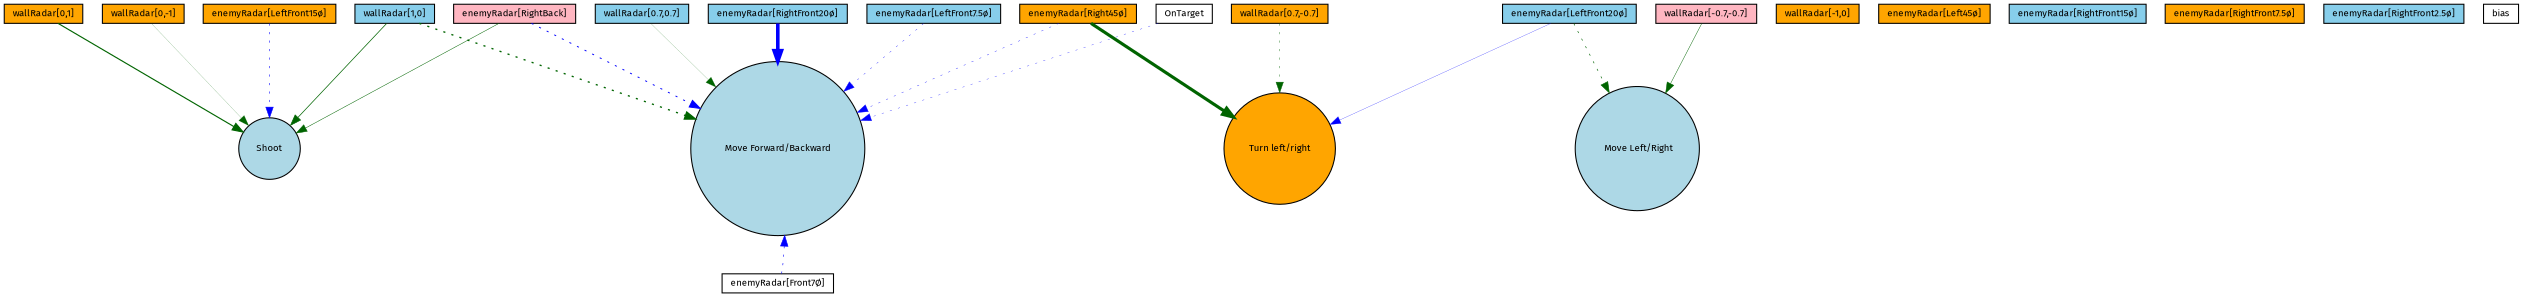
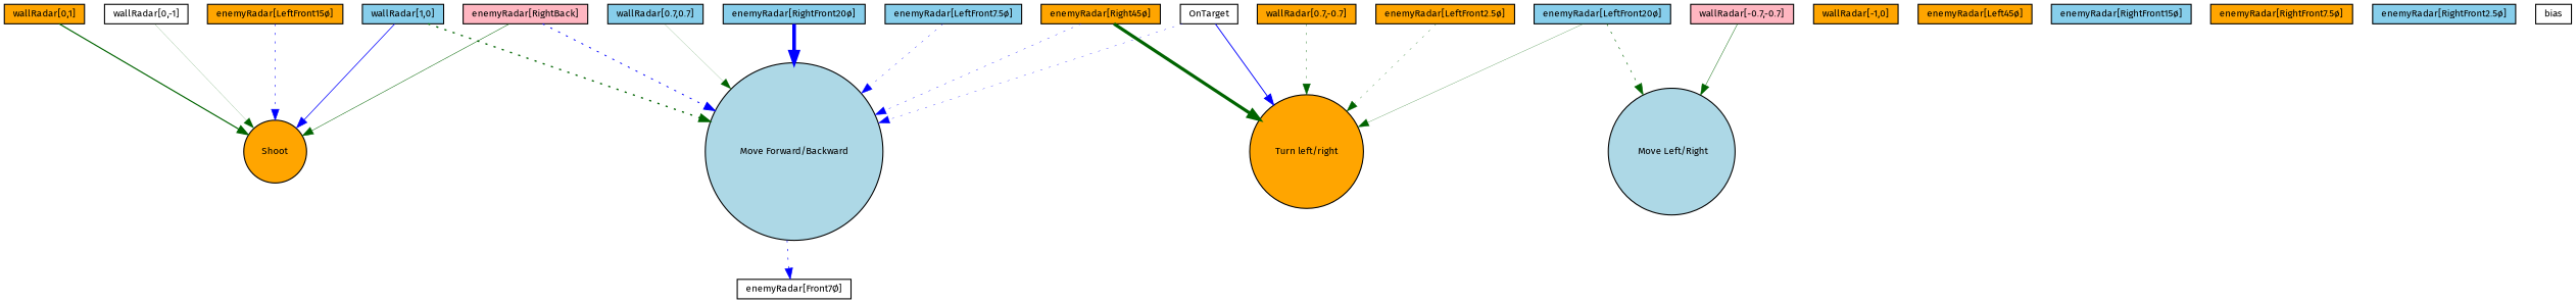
  digraph {
    fontname="Fira Sans"
    node [fillcolor=orange fontname="Fira Sans" fontsize=9 shape=box style=filled]
    edge [color=darkgreen fontname="Fira Sans" style=solid]
    "wallRadar[1,0]" [fillcolor=skyblue height=0.2 width=0.2]
-   Shoot [fillcolor=lightblue height=0.2 shape=circle width=0.2]
+   Shoot [height=0.2 shape=circle width=0.2]
    "Move Forward/Backward" [fillcolor=lightblue height=0.2 shape=circle width=0.2]
    "wallRadar[0,1]" [height=0.2 width=0.2]
    "wallRadar[-1,0]" [height=0.2 width=0.2]
-   "wallRadar[0,-1]" [height=0.2 width=0.2]
+   "wallRadar[0,-1]" [fillcolor=white height=0.2 width=0.2]
    "wallRadar[0.7,0.7]" [fillcolor=skyblue height=0.2 width=0.2]
    "Turn left/right" [height=0.2 shape=circle width=0.2]
    "wallRadar[-0.7,-0.7]" [fillcolor=lightpink height=0.2 width=0.2]
    " Move Left/Right" [fillcolor=lightblue height=0.2 shape=circle width=0.2]
    "wallRadar[0.7,-0.7]" [height=0.2 width=0.2]
    "enemyRadar[RightBack]" [fillcolor=lightpink height=0.2 width=0.2]
    "enemyRadar[Right45ø]" [height=0.2 width=0.2]
    "enemyRadar[Left45ø]" [height=0.2 width=0.2]
    "enemyRadar[RightFront20ø]" [fillcolor=skyblue height=0.2 width=0.2]
    "enemyRadar[LeftFront20ø]" [fillcolor=skyblue height=0.2 width=0.2]
    "enemyRadar[RightFront15ø]" [fillcolor=skyblue height=0.2 width=0.2]
    "enemyRadar[LeftFront15ø]" [height=0.2 width=0.2]
    "enemyRadar[RightFront7.5ø]" [height=0.2 width=0.2]
    "enemyRadar[LeftFront7.5ø]" [fillcolor=skyblue height=0.2 width=0.2]
    "enemyRadar[RightFront2.5ø]" [fillcolor=skyblue height=0.2 width=0.2]
+   "enemyRadar[LeftFront2.5ø]" [height=0.2 width=0.2]
    "enemyRadar[Front7Ø]" [fillcolor=white height=0.2 width=0.2]
    OnTarget [fillcolor=white height=0.2 width=0.2]
    bias [fillcolor=white height=0.2 width=0.2]
-   "wallRadar[1,0]" -> Shoot [penwidth=0.6693490454223966]
+   "wallRadar[1,0]" -> Shoot [color=blue penwidth=0.6693490454223966]
    "wallRadar[1,0]" -> "Move Forward/Backward" [penwidth=1.272331617838825 style=dotted]
    "wallRadar[0,1]" -> Shoot [penwidth=1.0738579890742483]
    "wallRadar[0,-1]" -> Shoot [penwidth=0.1417094175906673]
    "wallRadar[0.7,0.7]" -> "Move Forward/Backward" [penwidth=0.1361444106331544]
    "wallRadar[-0.7,-0.7]" -> " Move Left/Right" [penwidth=0.4225450165689313]
    "wallRadar[0.7,-0.7]" -> "Turn left/right" [penwidth=0.3685119140019112 style=dotted]
    "enemyRadar[RightBack]" -> Shoot [penwidth=0.4584674306544839]
    "enemyRadar[RightBack]" -> "Move Forward/Backward" [color=blue penwidth=0.8928628135641503 style=dotted]
    "enemyRadar[Right45ø]" -> "Move Forward/Backward" [color=blue penwidth=0.33022894761940125 style=dotted]
    "enemyRadar[Right45ø]" -> "Turn left/right" [penwidth=2.9915560395913814]
    "enemyRadar[RightFront20ø]" -> "Move Forward/Backward" [color=blue penwidth=3.3747176194326642]
-   "enemyRadar[LeftFront20ø]" -> "Turn left/right" [color=blue penwidth=0.22891348072603507]
+   "enemyRadar[LeftFront20ø]" -> "Turn left/right" [penwidth=0.22891348072603507]
    "enemyRadar[LeftFront20ø]" -> " Move Left/Right" [penwidth=0.5982922053152722 style=dotted]
    "enemyRadar[LeftFront15ø]" -> Shoot [color=blue penwidth=0.5208296197907386 style=dotted]
    "enemyRadar[LeftFront7.5ø]" -> "Move Forward/Backward" [color=blue penwidth=0.32191115636157197 style=dotted]
-   "enemyRadar[Front7Ø]" -> "Move Forward/Backward" [color=blue penwidth=0.5638987151263384 style=dotted]
+   "enemyRadar[LeftFront2.5ø]" -> "Turn left/right" [penwidth=0.28540848809098895 style=dotted]
+   "Move Forward/Backward" -> "enemyRadar[Front7Ø]" [color=blue penwidth=0.5638987151263384 style=dotted]
    OnTarget -> "Move Forward/Backward" [color=blue penwidth=0.290193472359923 style=dotted]
+   OnTarget -> "Turn left/right" [color=blue penwidth=0.8501336434260243]
  }
